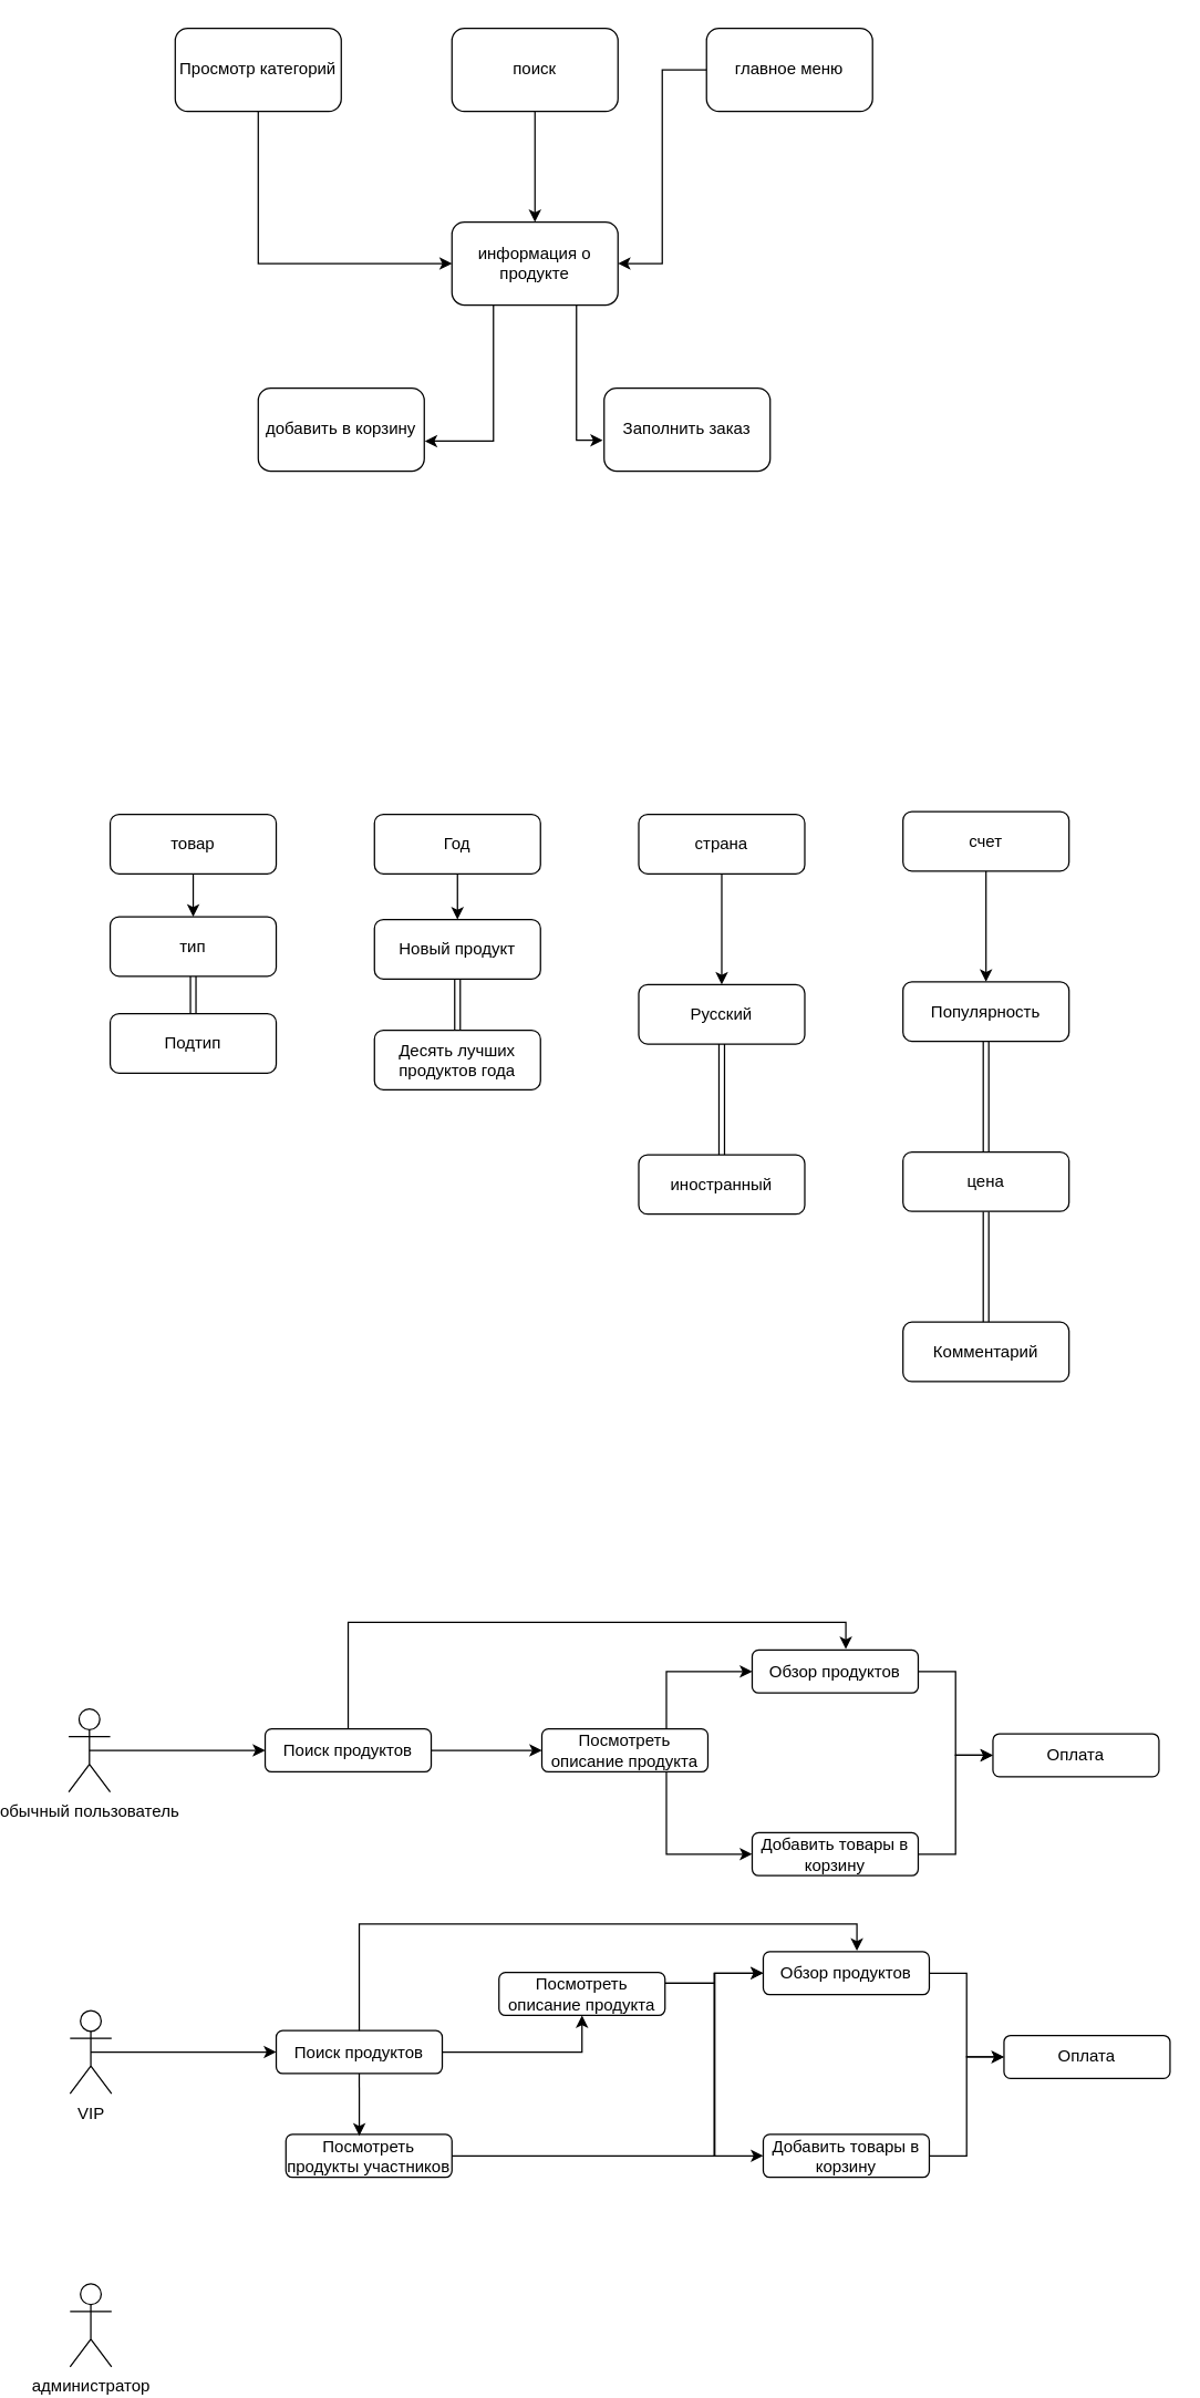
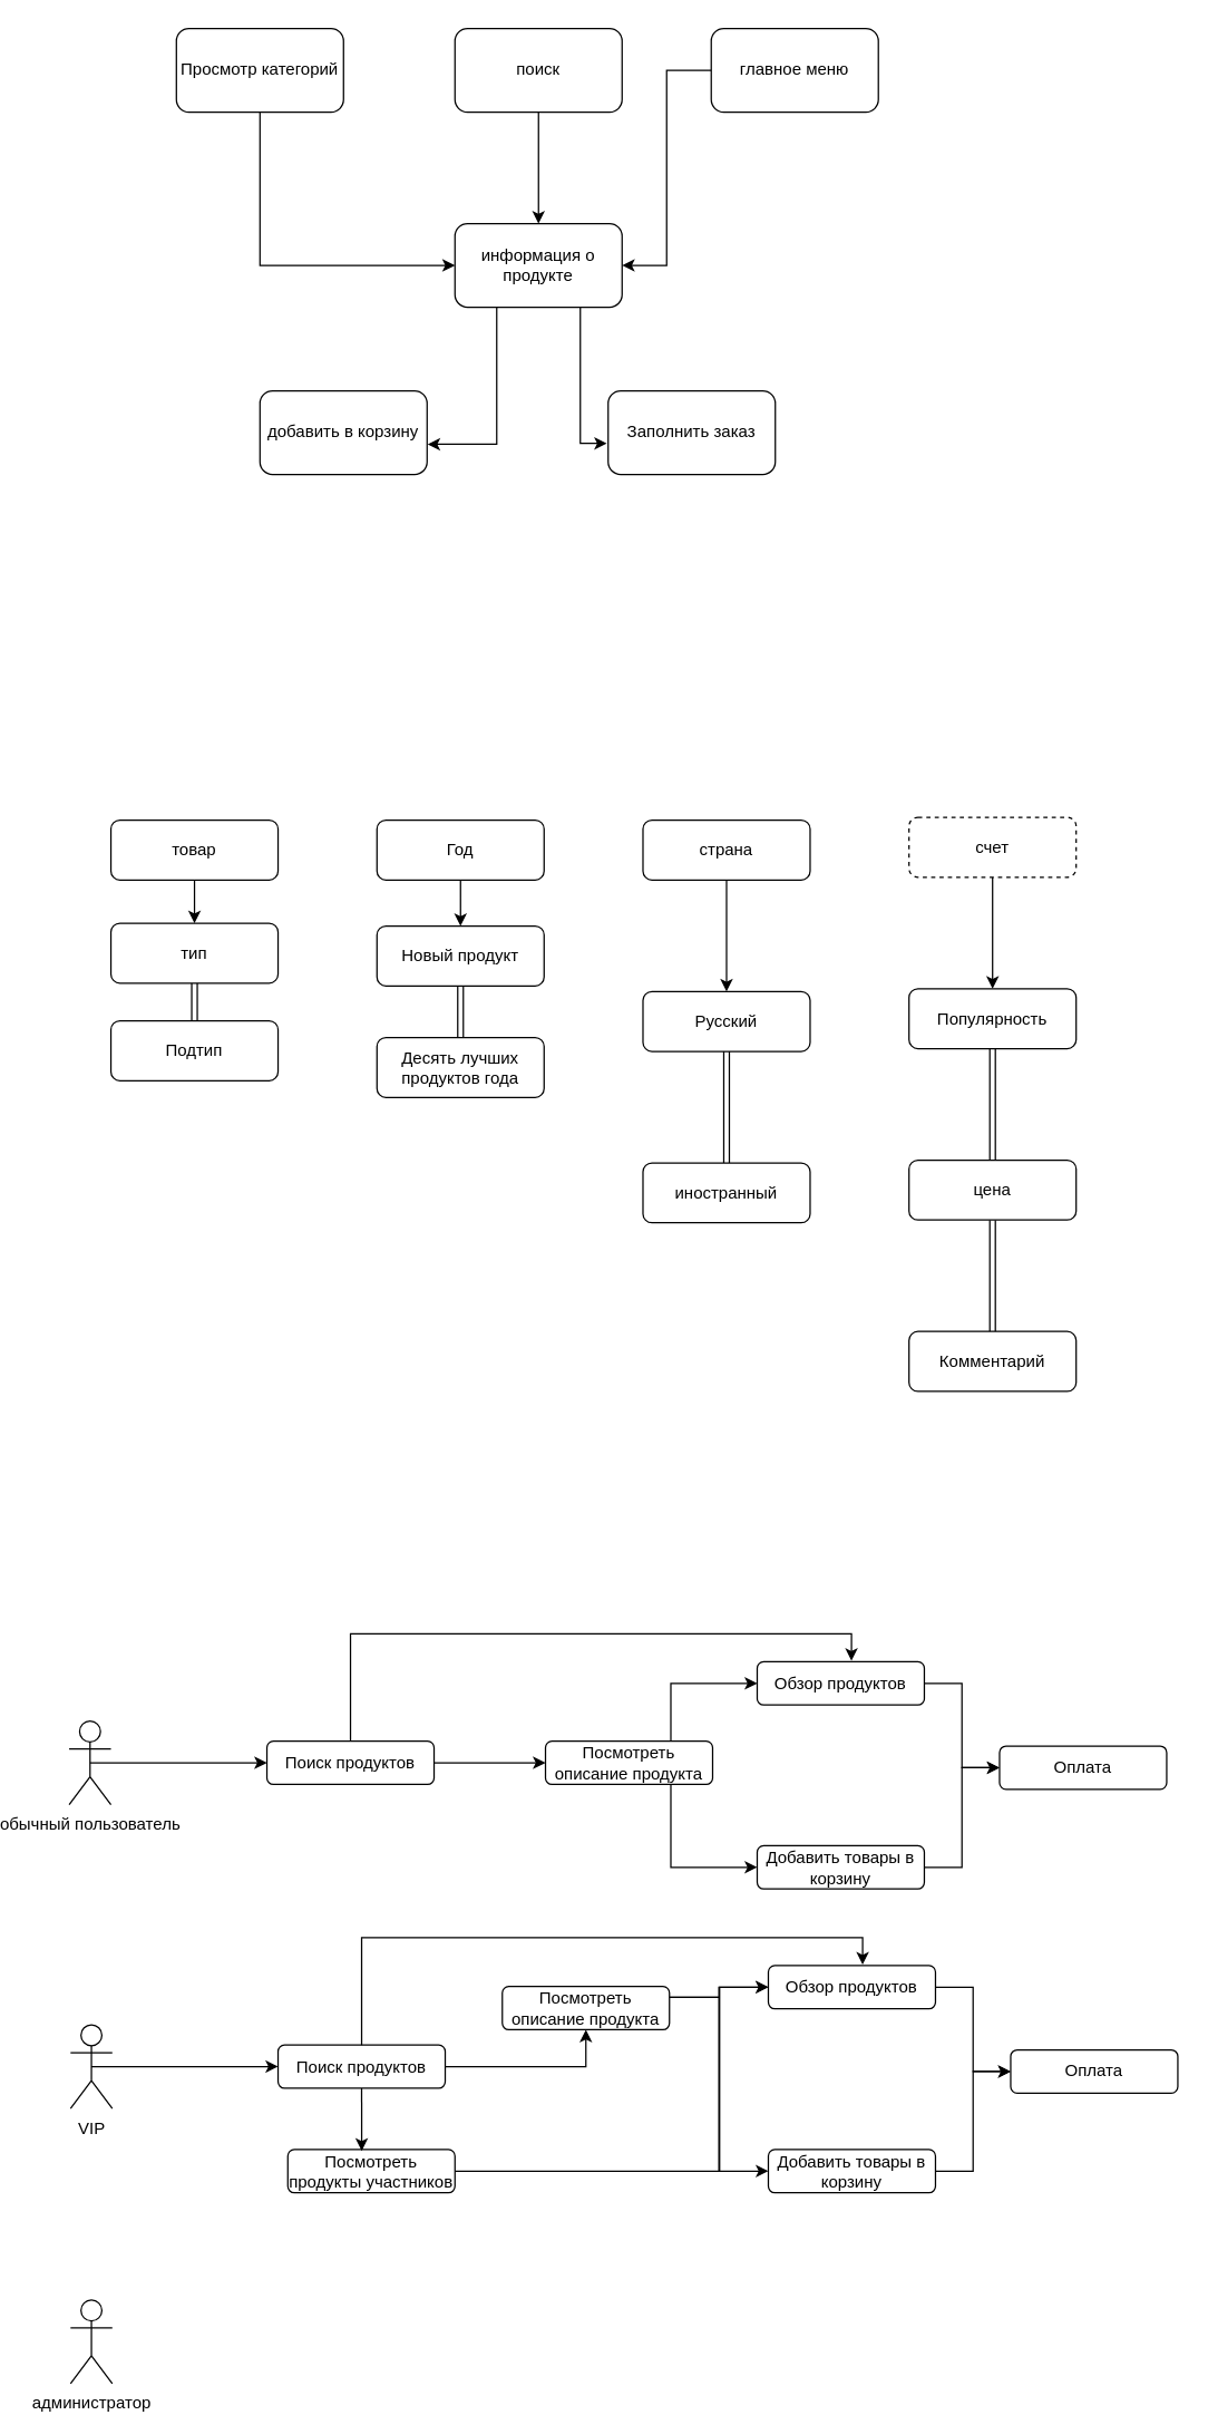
  <mxCell id="0" />
  <mxCell id="1" parent="0" />
  <mxCell id="2" value="" style="edgeStyle=orthogonalEdgeStyle;rounded=0;orthogonalLoop=1;jettySize=auto;html=1;" edge="1" parent="1" source="3" target="4"><mxGeometry relative="1" as="geometry" /></mxCell>
  <mxCell id="3" value="поиск" style="rounded=1;whiteSpace=wrap;html=1;" vertex="1" parent="1"><mxGeometry x="297" y="20" width="120" height="60" as="geometry" /></mxCell>
  <mxCell id="4" value="информация о продукте" style="rounded=1;whiteSpace=wrap;html=1;" vertex="1" parent="1"><mxGeometry x="297" y="160" width="120" height="60" as="geometry" /></mxCell>
  <mxCell id="5" style="edgeStyle=orthogonalEdgeStyle;rounded=0;orthogonalLoop=1;jettySize=auto;html=1;exitX=0;exitY=0.5;exitDx=0;exitDy=0;entryX=1;entryY=0.5;entryDx=0;entryDy=0;" edge="1" parent="1" source="6" target="4"><mxGeometry relative="1" as="geometry" /></mxCell>
  <mxCell id="6" value="главное меню" style="rounded=1;whiteSpace=wrap;html=1;" vertex="1" parent="1"><mxGeometry x="481" y="20" width="120" height="60" as="geometry" /></mxCell>
  <mxCell id="7" style="edgeStyle=orthogonalEdgeStyle;rounded=0;orthogonalLoop=1;jettySize=auto;html=1;exitX=0.5;exitY=1;exitDx=0;exitDy=0;entryX=0;entryY=0.5;entryDx=0;entryDy=0;" edge="1" parent="1" source="8" target="4"><mxGeometry relative="1" as="geometry" /></mxCell>
  <mxCell id="8" value="Просмотр категорий" style="rounded=1;whiteSpace=wrap;html=1;" vertex="1" parent="1"><mxGeometry x="97" y="20" width="120" height="60" as="geometry" /></mxCell>
  <mxCell id="9" value="добавить в корзину" style="rounded=1;whiteSpace=wrap;html=1;" vertex="1" parent="1"><mxGeometry x="157" y="280" width="120" height="60" as="geometry" /></mxCell>
  <mxCell id="10" value="Заполнить заказ" style="rounded=1;whiteSpace=wrap;html=1;" vertex="1" parent="1"><mxGeometry x="407" y="280" width="120" height="60" as="geometry" /></mxCell>
  <mxCell id="11" style="edgeStyle=orthogonalEdgeStyle;rounded=0;orthogonalLoop=1;jettySize=auto;html=1;exitX=0.25;exitY=1;exitDx=0;exitDy=0;entryX=1.003;entryY=0.639;entryDx=0;entryDy=0;entryPerimeter=0;" edge="1" parent="1" source="4" target="9"><mxGeometry relative="1" as="geometry" /></mxCell>
  <mxCell id="12" style="edgeStyle=orthogonalEdgeStyle;rounded=0;orthogonalLoop=1;jettySize=auto;html=1;exitX=0.75;exitY=1;exitDx=0;exitDy=0;entryX=-0.008;entryY=0.628;entryDx=0;entryDy=0;entryPerimeter=0;" edge="1" parent="1" source="4" target="10"><mxGeometry relative="1" as="geometry" /></mxCell>
  <mxCell id="13" style="edgeStyle=orthogonalEdgeStyle;rounded=0;orthogonalLoop=1;jettySize=auto;html=1;exitX=0.5;exitY=1;exitDx=0;exitDy=0;entryX=0.5;entryY=0;entryDx=0;entryDy=0;" edge="1" parent="1" source="14" target="16"><mxGeometry relative="1" as="geometry" /></mxCell>
  <mxCell id="14" value="товар" style="rounded=1;whiteSpace=wrap;html=1;" vertex="1" parent="1"><mxGeometry x="50" y="588" width="120" height="43" as="geometry" /></mxCell>
  <mxCell id="15" style="edgeStyle=orthogonalEdgeStyle;rounded=0;orthogonalLoop=1;jettySize=auto;html=1;exitX=0.5;exitY=1;exitDx=0;exitDy=0;shape=link;" edge="1" parent="1" source="16" target="17"><mxGeometry relative="1" as="geometry" /></mxCell>
  <mxCell id="16" value="тип" style="rounded=1;whiteSpace=wrap;html=1;" vertex="1" parent="1"><mxGeometry x="50" y="662" width="120" height="43" as="geometry" /></mxCell>
  <mxCell id="17" value="Подтип" style="rounded=1;whiteSpace=wrap;html=1;" vertex="1" parent="1"><mxGeometry x="50" y="732" width="120" height="43" as="geometry" /></mxCell>
  <mxCell id="18" value="" style="edgeStyle=orthogonalEdgeStyle;rounded=0;orthogonalLoop=1;jettySize=auto;html=1;" edge="1" parent="1" source="19" target="21"><mxGeometry relative="1" as="geometry" /></mxCell>
  <mxCell id="19" value="Год" style="rounded=1;whiteSpace=wrap;html=1;" vertex="1" parent="1"><mxGeometry x="241" y="588" width="120" height="43" as="geometry" /></mxCell>
  <mxCell id="20" value="" style="edgeStyle=orthogonalEdgeStyle;rounded=0;orthogonalLoop=1;jettySize=auto;html=1;shape=link;" edge="1" parent="1" source="21" target="22"><mxGeometry relative="1" as="geometry" /></mxCell>
  <mxCell id="21" value="Новый продукт" style="rounded=1;whiteSpace=wrap;html=1;" vertex="1" parent="1"><mxGeometry x="241" y="664" width="120" height="43" as="geometry" /></mxCell>
  <mxCell id="22" value="Десять лучших продуктов года" style="rounded=1;whiteSpace=wrap;html=1;" vertex="1" parent="1"><mxGeometry x="241" y="744" width="120" height="43" as="geometry" /></mxCell>
  <mxCell id="23" value="" style="edgeStyle=orthogonalEdgeStyle;rounded=0;orthogonalLoop=1;jettySize=auto;html=1;" edge="1" parent="1" source="24" target="33"><mxGeometry relative="1" as="geometry" /></mxCell>
  <mxCell id="24" value="страна" style="rounded=1;whiteSpace=wrap;html=1;" vertex="1" parent="1"><mxGeometry x="432" y="588" width="120" height="43" as="geometry" /></mxCell>
  <mxCell id="25" value="" style="edgeStyle=orthogonalEdgeStyle;rounded=0;orthogonalLoop=1;jettySize=auto;html=1;" edge="1" parent="1" source="26" target="28"><mxGeometry relative="1" as="geometry" /></mxCell>
- <mxCell id="26" value="счет" style="rounded=1;whiteSpace=wrap;html=1;" vertex="1" parent="1"><mxGeometry x="623" y="586" width="120" height="43" as="geometry" /></mxCell>
+ <mxCell id="26" value="счет" style="rounded=1;whiteSpace=wrap;html=1;dashed=1;" vertex="1" parent="1"><mxGeometry x="623" y="586" width="120" height="43" as="geometry" /></mxCell>
  <mxCell id="27" value="" style="edgeStyle=orthogonalEdgeStyle;rounded=0;orthogonalLoop=1;jettySize=auto;html=1;shape=link;" edge="1" parent="1" source="28" target="30"><mxGeometry relative="1" as="geometry" /></mxCell>
  <mxCell id="28" value="Популярность" style="rounded=1;whiteSpace=wrap;html=1;" vertex="1" parent="1"><mxGeometry x="623" y="709" width="120" height="43" as="geometry" /></mxCell>
  <mxCell id="29" value="" style="edgeStyle=orthogonalEdgeStyle;rounded=0;orthogonalLoop=1;jettySize=auto;html=1;shape=link;" edge="1" parent="1" source="30" target="31"><mxGeometry relative="1" as="geometry" /></mxCell>
  <mxCell id="30" value="цена" style="rounded=1;whiteSpace=wrap;html=1;" vertex="1" parent="1"><mxGeometry x="623" y="832" width="120" height="43" as="geometry" /></mxCell>
  <mxCell id="31" value="Комментарий" style="rounded=1;whiteSpace=wrap;html=1;" vertex="1" parent="1"><mxGeometry x="623" y="955" width="120" height="43" as="geometry" /></mxCell>
  <mxCell id="32" value="" style="edgeStyle=orthogonalEdgeStyle;rounded=0;orthogonalLoop=1;jettySize=auto;html=1;shape=link;" edge="1" parent="1" source="33" target="34"><mxGeometry relative="1" as="geometry" /></mxCell>
  <mxCell id="33" value="Русский" style="rounded=1;whiteSpace=wrap;html=1;" vertex="1" parent="1"><mxGeometry x="432" y="711" width="120" height="43" as="geometry" /></mxCell>
  <mxCell id="34" value="иностранный" style="rounded=1;whiteSpace=wrap;html=1;" vertex="1" parent="1"><mxGeometry x="432" y="834" width="120" height="43" as="geometry" /></mxCell>
  <mxCell id="35" style="edgeStyle=orthogonalEdgeStyle;rounded=0;orthogonalLoop=1;jettySize=auto;html=1;exitX=0.5;exitY=0.5;exitDx=0;exitDy=0;exitPerimeter=0;entryX=0;entryY=0.5;entryDx=0;entryDy=0;" edge="1" parent="1" source="36" target="41"><mxGeometry relative="1" as="geometry" /></mxCell>
  <mxCell id="36" value="обычный пользователь" style="shape=umlActor;verticalLabelPosition=bottom;verticalAlign=top;html=1;" vertex="1" parent="1"><mxGeometry x="20" y="1234.5" width="30" height="60" as="geometry" /></mxCell>
  <mxCell id="37" style="edgeStyle=orthogonalEdgeStyle;rounded=0;orthogonalLoop=1;jettySize=auto;html=1;exitX=0.5;exitY=0.5;exitDx=0;exitDy=0;exitPerimeter=0;entryX=0;entryY=0.5;entryDx=0;entryDy=0;" edge="1" parent="1" source="38" target="52"><mxGeometry relative="1" as="geometry" /></mxCell>
  <mxCell id="38" value="VIP" style="shape=umlActor;verticalLabelPosition=bottom;verticalAlign=top;html=1;" vertex="1" parent="1"><mxGeometry x="21" y="1452.5" width="30" height="60" as="geometry" /></mxCell>
  <mxCell id="39" value="администратор" style="shape=umlActor;verticalLabelPosition=bottom;verticalAlign=top;html=1;" vertex="1" parent="1"><mxGeometry x="21" y="1650" width="30" height="60" as="geometry" /></mxCell>
  <mxCell id="40" value="" style="edgeStyle=orthogonalEdgeStyle;rounded=0;orthogonalLoop=1;jettySize=auto;html=1;" edge="1" parent="1" source="41" target="44"><mxGeometry relative="1" as="geometry" /></mxCell>
  <mxCell id="41" value="Поиск продуктов" style="rounded=1;whiteSpace=wrap;html=1;" vertex="1" parent="1"><mxGeometry x="162" y="1249" width="120" height="31" as="geometry" /></mxCell>
  <mxCell id="42" style="edgeStyle=orthogonalEdgeStyle;rounded=0;orthogonalLoop=1;jettySize=auto;html=1;exitX=0.75;exitY=0;exitDx=0;exitDy=0;entryX=0;entryY=0.5;entryDx=0;entryDy=0;" edge="1" parent="1" source="44" target="48"><mxGeometry relative="1" as="geometry" /></mxCell>
  <mxCell id="43" style="edgeStyle=orthogonalEdgeStyle;rounded=0;orthogonalLoop=1;jettySize=auto;html=1;exitX=0.75;exitY=1;exitDx=0;exitDy=0;entryX=0;entryY=0.5;entryDx=0;entryDy=0;" edge="1" parent="1" source="44" target="46"><mxGeometry relative="1" as="geometry" /></mxCell>
  <mxCell id="44" value="Посмотреть описание продукта" style="rounded=1;whiteSpace=wrap;html=1;" vertex="1" parent="1"><mxGeometry x="362" y="1249" width="120" height="31" as="geometry" /></mxCell>
  <mxCell id="45" style="edgeStyle=orthogonalEdgeStyle;rounded=0;orthogonalLoop=1;jettySize=auto;html=1;exitX=1;exitY=0.5;exitDx=0;exitDy=0;entryX=0;entryY=0.5;entryDx=0;entryDy=0;" edge="1" parent="1" source="46" target="49"><mxGeometry relative="1" as="geometry" /></mxCell>
  <mxCell id="46" value="Добавить товары в корзину" style="rounded=1;whiteSpace=wrap;html=1;" vertex="1" parent="1"><mxGeometry x="514" y="1324" width="120" height="31" as="geometry" /></mxCell>
  <mxCell id="47" style="edgeStyle=orthogonalEdgeStyle;rounded=0;orthogonalLoop=1;jettySize=auto;html=1;exitX=1;exitY=0.5;exitDx=0;exitDy=0;entryX=0;entryY=0.5;entryDx=0;entryDy=0;" edge="1" parent="1" source="48" target="49"><mxGeometry relative="1" as="geometry" /></mxCell>
  <mxCell id="48" value="Обзор продуктов" style="rounded=1;whiteSpace=wrap;html=1;" vertex="1" parent="1"><mxGeometry x="514" y="1192" width="120" height="31" as="geometry" /></mxCell>
  <mxCell id="49" value="Оплата" style="rounded=1;whiteSpace=wrap;html=1;" vertex="1" parent="1"><mxGeometry x="688" y="1252.5" width="120" height="31" as="geometry" /></mxCell>
  <mxCell id="50" style="edgeStyle=orthogonalEdgeStyle;rounded=0;orthogonalLoop=1;jettySize=auto;html=1;exitX=0.5;exitY=0;exitDx=0;exitDy=0;entryX=0.564;entryY=-0.022;entryDx=0;entryDy=0;entryPerimeter=0;" edge="1" parent="1" source="41" target="48"><mxGeometry relative="1" as="geometry" /></mxCell>
  <mxCell id="51" value="" style="edgeStyle=orthogonalEdgeStyle;rounded=0;orthogonalLoop=1;jettySize=auto;html=1;" edge="1" parent="1" source="52" target="55"><mxGeometry relative="1" as="geometry" /></mxCell>
  <mxCell id="52" value="Поиск продуктов" style="rounded=1;whiteSpace=wrap;html=1;" vertex="1" parent="1"><mxGeometry x="170" y="1467" width="120" height="31" as="geometry" /></mxCell>
  <mxCell id="53" style="edgeStyle=orthogonalEdgeStyle;rounded=0;orthogonalLoop=1;jettySize=auto;html=1;exitX=1;exitY=0.25;exitDx=0;exitDy=0;entryX=0;entryY=0.5;entryDx=0;entryDy=0;" edge="1" parent="1" source="55" target="59"><mxGeometry relative="1" as="geometry" /></mxCell>
  <mxCell id="54" style="edgeStyle=orthogonalEdgeStyle;rounded=0;orthogonalLoop=1;jettySize=auto;html=1;exitX=1;exitY=0.25;exitDx=0;exitDy=0;entryX=0;entryY=0.5;entryDx=0;entryDy=0;" edge="1" parent="1" source="55" target="57"><mxGeometry relative="1" as="geometry" /></mxCell>
  <mxCell id="55" value="Посмотреть описание продукта" style="rounded=1;whiteSpace=wrap;html=1;" vertex="1" parent="1"><mxGeometry x="331" y="1425" width="120" height="31" as="geometry" /></mxCell>
  <mxCell id="56" style="edgeStyle=orthogonalEdgeStyle;rounded=0;orthogonalLoop=1;jettySize=auto;html=1;exitX=1;exitY=0.5;exitDx=0;exitDy=0;entryX=0;entryY=0.5;entryDx=0;entryDy=0;" edge="1" parent="1" source="57" target="60"><mxGeometry relative="1" as="geometry" /></mxCell>
  <mxCell id="57" value="Добавить товары в корзину" style="rounded=1;whiteSpace=wrap;html=1;" vertex="1" parent="1"><mxGeometry x="522" y="1542" width="120" height="31" as="geometry" /></mxCell>
  <mxCell id="58" style="edgeStyle=orthogonalEdgeStyle;rounded=0;orthogonalLoop=1;jettySize=auto;html=1;exitX=1;exitY=0.5;exitDx=0;exitDy=0;entryX=0;entryY=0.5;entryDx=0;entryDy=0;" edge="1" parent="1" source="59" target="60"><mxGeometry relative="1" as="geometry" /></mxCell>
  <mxCell id="59" value="Обзор продуктов" style="rounded=1;whiteSpace=wrap;html=1;" vertex="1" parent="1"><mxGeometry x="522" y="1410" width="120" height="31" as="geometry" /></mxCell>
  <mxCell id="60" value="Оплата" style="rounded=1;whiteSpace=wrap;html=1;" vertex="1" parent="1"><mxGeometry x="696" y="1470.5" width="120" height="31" as="geometry" /></mxCell>
  <mxCell id="61" style="edgeStyle=orthogonalEdgeStyle;rounded=0;orthogonalLoop=1;jettySize=auto;html=1;exitX=0.5;exitY=0;exitDx=0;exitDy=0;entryX=0.564;entryY=-0.022;entryDx=0;entryDy=0;entryPerimeter=0;" edge="1" parent="1" source="52" target="59"><mxGeometry relative="1" as="geometry" /></mxCell>
  <mxCell id="62" style="edgeStyle=orthogonalEdgeStyle;rounded=0;orthogonalLoop=1;jettySize=auto;html=1;exitX=1;exitY=0.5;exitDx=0;exitDy=0;entryX=0;entryY=0.5;entryDx=0;entryDy=0;" edge="1" parent="1" source="63" target="59"><mxGeometry relative="1" as="geometry"><Array as="points"><mxPoint x="487" y="1558" /><mxPoint x="487" y="1426" /></Array></mxGeometry></mxCell>
  <mxCell id="63" value="Посмотреть продукты участников" style="rounded=1;whiteSpace=wrap;html=1;" vertex="1" parent="1"><mxGeometry x="177" y="1542" width="120" height="31" as="geometry" /></mxCell>
  <mxCell id="64" style="edgeStyle=orthogonalEdgeStyle;rounded=0;orthogonalLoop=1;jettySize=auto;html=1;exitX=0.5;exitY=1;exitDx=0;exitDy=0;entryX=0.442;entryY=0.032;entryDx=0;entryDy=0;entryPerimeter=0;" edge="1" parent="1" source="52" target="63"><mxGeometry relative="1" as="geometry" /></mxCell>
